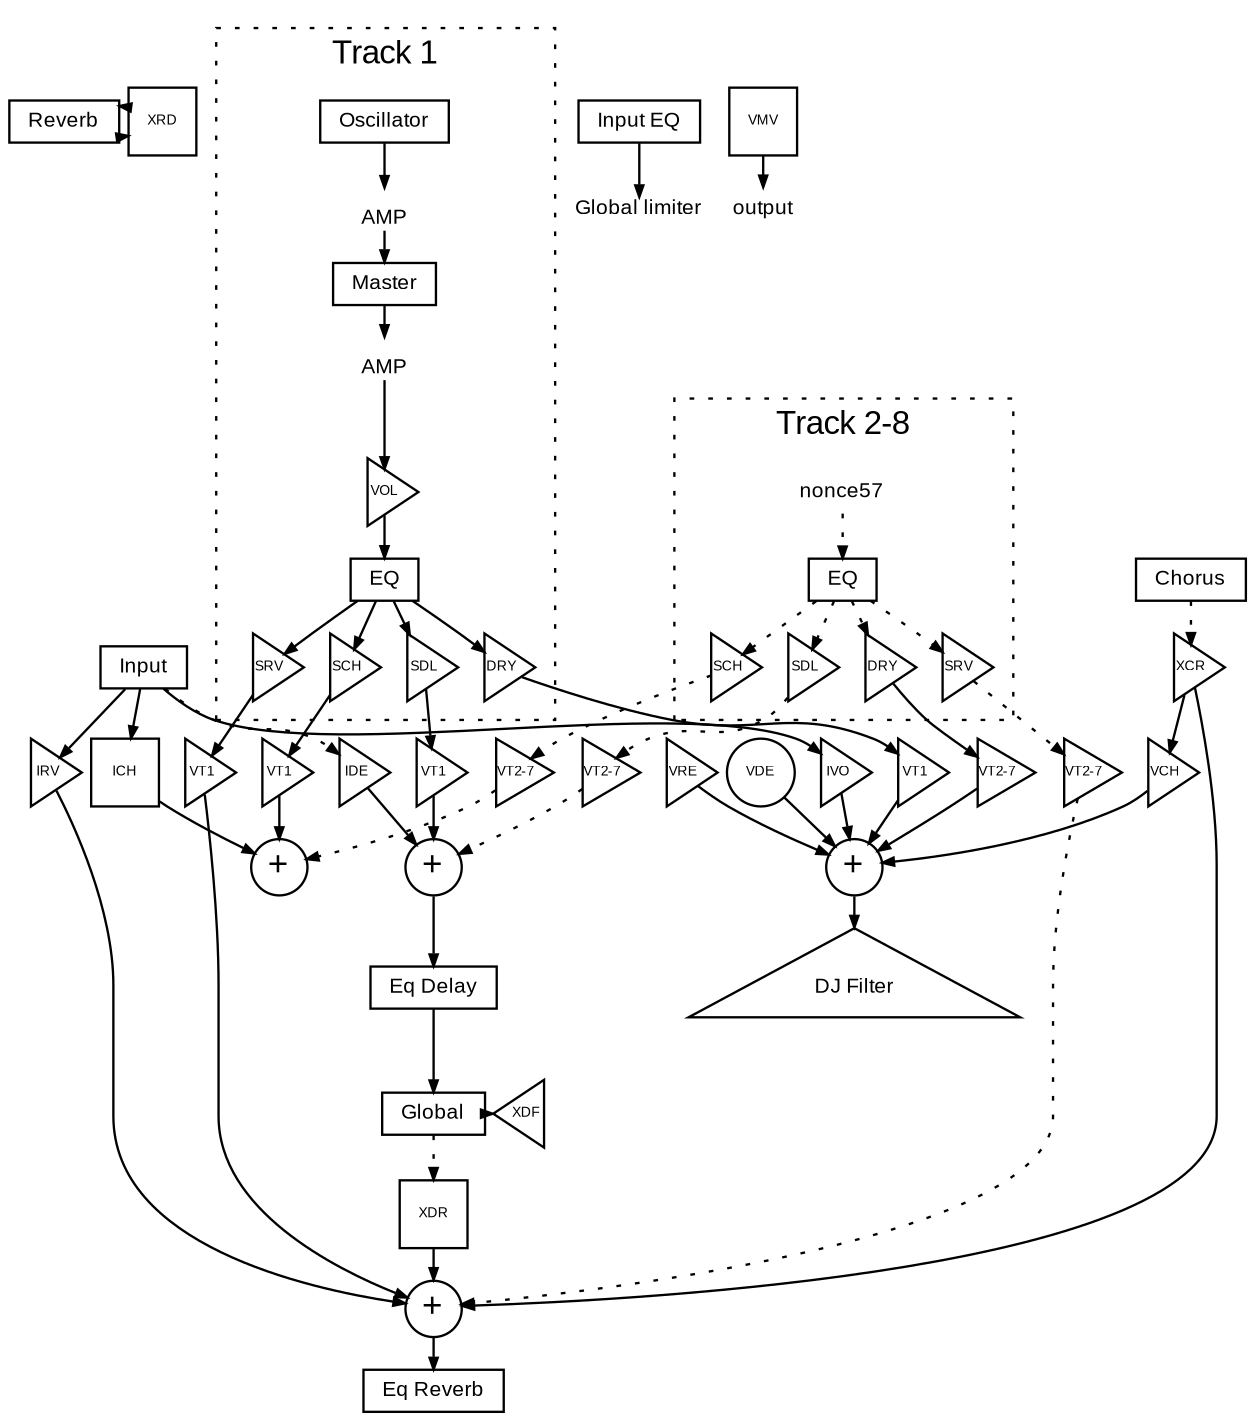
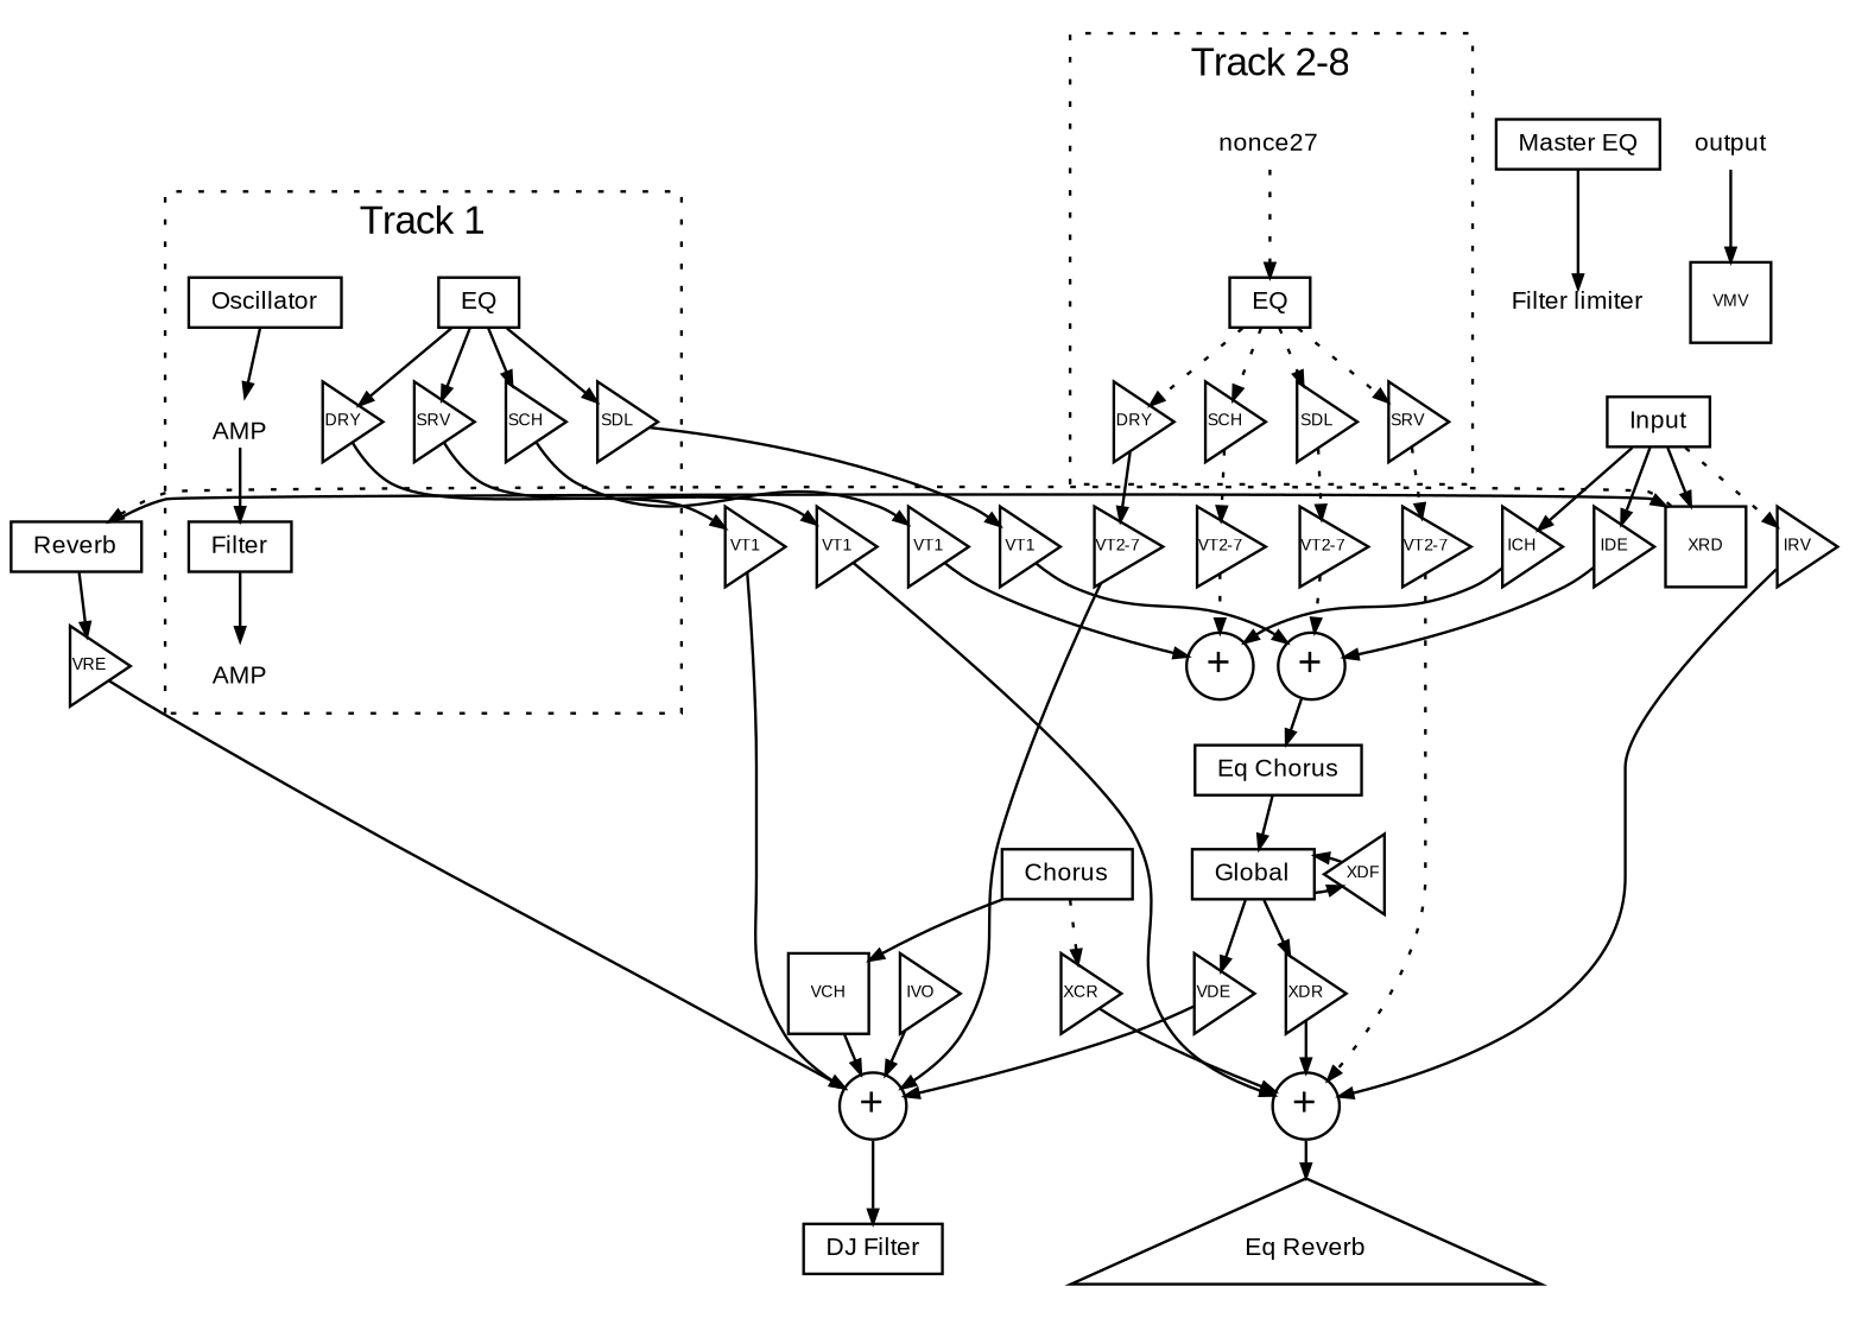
  digraph {
    nodesep=0.05
    rankdir=TB
    ranksep=0.19
    shape=box
    node [fontname=Arial fontsize=6 shape=triangle margin=0.001 orientation=270]
    edge [arrowsize=0.5]
    Reverb [fontsize=9 height=0.1 shape=box width=0.1 margin="" orientation=""]
    n2 [height=0.4 label=XRD orientation=90 shape=box width=0.4]
    n3 [fontsize=9 height=0.1 label=Global shape=box width=0.1 margin="" orientation=""]
    n4 [height=0.4 label=XDF orientation=90 width=0.4]
    n5 [fontsize=9 group=main height=0.1 label=Oscillator shape=box width=0.1 margin="" orientation=""]
    n6 [fontsize=9 group=main height=0.1 label=AMP labelloc=b shape=none width=0.1 margin="" orientation=""]
-   n7 [fontsize=9 group=main height=0.1 label=Master shape=box width=0.1 margin="" orientation=""]
+   n7 [fontsize=9 group=main height=0.1 label=Filter shape=box width=0.1 margin="" orientation=""]
    n8 [fontsize=9 group=main height=0.1 label=AMP labelloc=b shape=none width=0.1 margin="" orientation=""]
-   n9 [group=main height=0.4 label=VOL width=0.4]
    n10 [fontsize=9 group=main height=0.1 label=EQ shape=box width=0.1 margin="" orientation=""]
    n11 [height=0.4 label=DRY width=0.4]
    n12 [height=0.4 label=SRV width=0.4]
    n13 [height=0.4 label=SDL width=0.4]
    n14 [height=0.4 label=SCH width=0.4]
    n15 [fontsize=9 height=0.1 label=EQ shape=box width=0.1 margin="" orientation=""]
    n16 [height=0.4 label=DRY width=0.4]
    n17 [height=0.4 label=SRV width=0.4]
    n18 [height=0.4 label=SDL width=0.4]
    n19 [height=0.4 label=SCH width=0.4]
-   nonce27 [fontsize=9 height=0.1 shape=none width=0.1 label=nonce57 margin="" orientation=""]
+   nonce27 [fontsize=9 height=0.1 shape=none width=0.1 margin="" orientation=""]
    Input [fontsize=9 height=0.1 shape=box width=0.1 margin="" orientation=""]
    n22 [height=0.4 label=IVO width=0.4]
    n23 [height=0.4 label=IRV width=0.4]
    n24 [height=0.4 label=IDE width=0.4]
-   n25 [height=0.4 label=ICH shape=box width=0.4]
+   n25 [height=0.4 label=ICH width=0.4]
    n26 [fontsize=15 group=main height=0.1 label="+" margin=0 shape=circle width=0.1 orientation=""]
    n27 [fontsize=15 height=0.1 label="+" margin=0 shape=circle width=0.1 orientation=""]
    n28 [fontsize=15 height=0.1 label="+" margin=0 rank=same shape=circle width=0.1 orientation=""]
    n29 [fontsize=15 height=0.1 label="+" margin=0 rank=same shape=circle width=0.1 orientation=""]
    n30 [height=0.4 label=VRE width=0.4]
-   n31 [height=0.4 label=VDE shape=circle width=0.4]
-   n32 [height=0.4 label=XDR shape=box width=0.4]
+   n31 [height=0.4 label=VDE width=0.4]
+   n32 [height=0.4 label=XDR width=0.4]
    n33 [height=0.4 label=VT1 width=0.4]
    n34 [height=0.4 label=VT1 width=0.4]
    n35 [height=0.4 label=VT1 width=0.4]
    n36 [height=0.4 label=VT1 width=0.4]
    n37 [height=0.4 label="VT2-7" width=0.4]
    n38 [height=0.4 label="VT2-7" width=0.4]
    n39 [height=0.4 label="VT2-7" width=0.4]
    n40 [height=0.4 label="VT2-7" width=0.4]
-   n41 [fontsize=9 height=0.1 label="DJ Filter" width=0.1 margin="" orientation=""]
-   n42 [fontsize=9 height=0.1 label="Eq Reverb" shape=box width=0.1 margin="" orientation=""]
-   n43 [fontsize=9 height=0.1 label="Eq Delay" shape=box width=0.1 margin="" orientation=""]
+   n41 [fontsize=9 height=0.1 label="DJ Filter" shape=box width=0.1 margin="" orientation=""]
+   n42 [fontsize=9 height=0.1 label="Eq Reverb" width=0.1 margin="" orientation=""]
+   n43 [fontsize=9 height=0.1 label="Eq Chorus" shape=box width=0.1 margin="" orientation=""]
    Chorus [fontsize=9 height=0.1 shape=box width=0.1 margin="" orientation=""]
-   n45 [height=0.4 label=VCH width=0.4]
+   n45 [height=0.4 label=VCH shape=box width=0.4]
    n46 [height=0.4 label=XCR width=0.4]
-   n47 [fontsize=9 height=0.1 label="Input EQ" shape=box width=0.1 margin="" orientation=""]
-   n48 [fontsize=9 group=main height=0.1 label="Global limiter" labelloc=b margin=0 shape=none width=0.1 orientation=""]
+   n47 [fontsize=9 height=0.1 label="Master EQ" shape=box width=0.1 margin="" orientation=""]
+   n48 [fontsize=9 group=main height=0.1 label="Filter limiter" labelloc=b margin=0 shape=none width=0.1 orientation=""]
    n49 [height=0.4 label=VMV shape=box width=0.4]
    output [fontsize=9 height=0.1 shape=none width=0.1 margin="" orientation=""]
    subgraph sub_1 {
      rank=same
      Reverb
      n2
    }
    subgraph sub_2 {
      rank=same
      n3
      n4
    }
    subgraph sub_3 {
      cluster=true
      fontname=Arial
      label="Track 1"
      style=dotted
      n5
      n6
      n7
      n8
-     n9
      n10
      n11
      n12
      n13
      n14
    }
    subgraph sub_4 {
      cluster=true
      fontname=Arial
      label="Track 2-8"
      style=dotted
      n15
      n16
      n17
      n18
      n19
      nonce27
    }
    subgraph sub_5 {
      clustre=true
      Input
      n22
      n23
      n24
      n25
      n26
      n27
      n28
      n29
    }
    Reverb -> n2
+   Reverb -> n30
    n2 -> Reverb [style=dotted]
    n3 -> n4
-   n3 -> n32 [style=dotted]
+   n3 -> n31
+   n3 -> n32
+   n4 -> n3
    n5 -> n6
    n6 -> n7
    n7 -> n8
-   n8 -> n9
-   n9 -> n10
    n10 -> n11
    n10 -> n12
    n10 -> n13
    n10 -> n14
    n11 -> n33
    n12 -> n34
    n13 -> n35
    n14 -> n36
    n15 -> n16 [style=dotted]
    n15 -> n17 [style=dotted]
    n15 -> n18 [style=dotted]
    n15 -> n19 [style=dotted]
    n16 -> n37
    n17 -> n38 [style=dotted]
    n18 -> n39 [style=dotted]
    n19 -> n40 [style=dotted]
    nonce27 -> n15 [style=dotted]
-   Input -> n22
-   Input -> n23
-   Input -> n24 [style=dotted]
+   Input -> n2
+   Input -> n23 [style=dotted]
+   Input -> n24
    Input -> n25
    n22 -> n26
    n23 -> n27
    n24 -> n28
    n25 -> n29
    n26 -> n41
    n27 -> n42
    n28 -> n43
    n30 -> n26
    n31 -> n26
    n32 -> n27
    n33 -> n26
    n34 -> n27
    n35 -> n28
    n36 -> n29
    n37 -> n26
    n38 -> n27 [style=dotted]
    n39 -> n28 [style=dotted]
    n40 -> n29 [style=dotted]
    n43 -> n3
-   n46 -> n45
+   Chorus -> n45
    Chorus -> n46 [style=dotted]
    n45 -> n26
    n46 -> n27
    n47 -> n48
-   n49 -> output
+   output -> n49
  }
